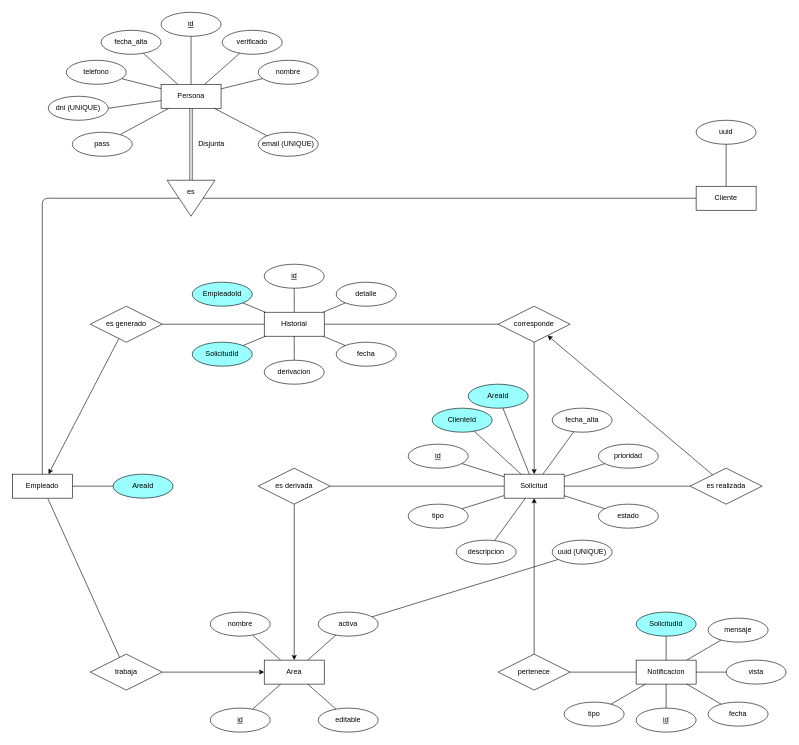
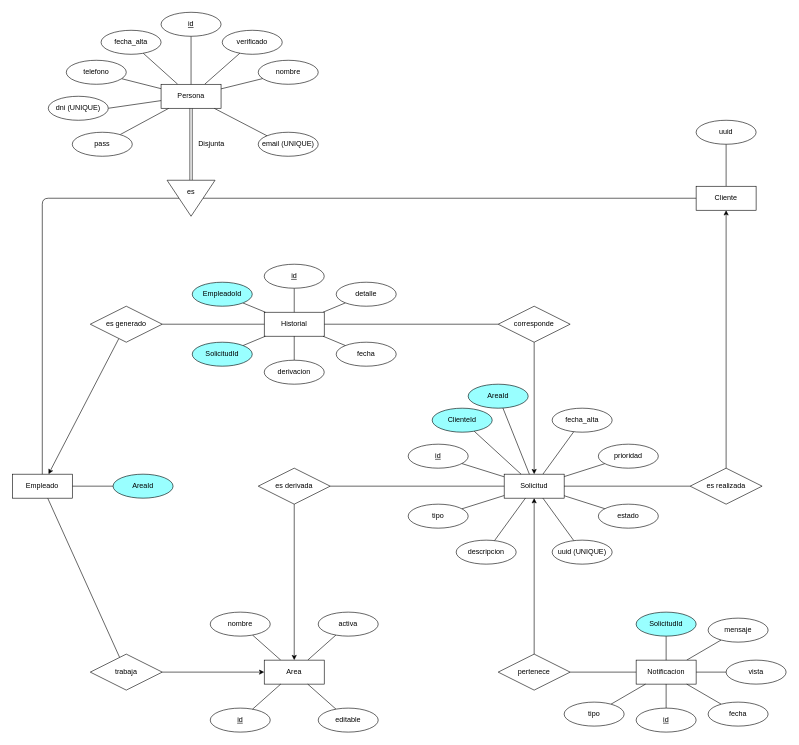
  <mxCell id="0" />
  <mxCell id="1" parent="0" />
- <mxCell id="2" style="edgeStyle=none;orthogonalLoop=1;jettySize=auto;html=1;endArrow=classic;" edge="1" parent="1" source="47" target="45"><mxGeometry relative="1" as="geometry" /></mxCell>
+ <mxCell id="2" style="edgeStyle=none;orthogonalLoop=1;jettySize=auto;html=1;endArrow=classic;" edge="1" parent="1" source="47" target="4"><mxGeometry relative="1" as="geometry" /></mxCell>
  <mxCell id="3" style="edgeStyle=none;orthogonalLoop=1;jettySize=auto;html=1;endArrow=none;" edge="1" parent="1" source="4" target="64"><mxGeometry relative="1" as="geometry" /></mxCell>
  <mxCell id="4" value="Cliente" style="whiteSpace=wrap;html=1;align=center;" vertex="1" parent="1"><mxGeometry x="1160" y="310" width="100" height="40" as="geometry" /></mxCell>
  <mxCell id="5" style="edgeStyle=none;orthogonalLoop=1;jettySize=auto;html=1;endArrow=classic;" edge="1" parent="1" source="41" target="8"><mxGeometry relative="1" as="geometry" /></mxCell>
  <mxCell id="6" style="edgeStyle=none;orthogonalLoop=1;jettySize=auto;html=1;endArrow=none;" edge="1" parent="1" source="8" target="51"><mxGeometry relative="1" as="geometry" /></mxCell>
  <mxCell id="7" style="edgeStyle=none;orthogonalLoop=1;jettySize=auto;html=1;endArrow=none;" edge="1" parent="1" source="8" target="63"><mxGeometry relative="1" as="geometry" /></mxCell>
  <mxCell id="8" value="Empleado" style="whiteSpace=wrap;html=1;align=center;" vertex="1" parent="1"><mxGeometry x="20" y="790" width="100" height="40" as="geometry" /></mxCell>
  <mxCell id="9" style="edgeStyle=none;orthogonalLoop=1;jettySize=auto;html=1;endArrow=classic;" edge="1" parent="1" source="43" target="12"><mxGeometry relative="1" as="geometry" /></mxCell>
  <mxCell id="10" style="edgeStyle=none;orthogonalLoop=1;jettySize=auto;html=1;endArrow=none;" edge="1" parent="1" source="12" target="65"><mxGeometry relative="1" as="geometry" /></mxCell>
  <mxCell id="11" style="edgeStyle=none;orthogonalLoop=1;jettySize=auto;html=1;endArrow=none;" edge="1" parent="1" source="12" target="66"><mxGeometry relative="1" as="geometry" /></mxCell>
  <mxCell id="12" value="Area" style="whiteSpace=wrap;html=1;align=center;" vertex="1" parent="1"><mxGeometry x="440" y="1100" width="100" height="40" as="geometry" /></mxCell>
  <mxCell id="13" style="edgeStyle=none;orthogonalLoop=1;jettySize=auto;html=1;endArrow=none;" edge="1" parent="1" source="16" target="86"><mxGeometry relative="1" as="geometry" /></mxCell>
  <mxCell id="14" style="edgeStyle=none;orthogonalLoop=1;jettySize=auto;html=1;endArrow=none;" edge="1" parent="1" source="16" target="89"><mxGeometry relative="1" as="geometry" /></mxCell>
  <mxCell id="15" style="edgeStyle=none;orthogonalLoop=1;jettySize=auto;html=1;endArrow=none;" edge="1" parent="1" source="16" target="94"><mxGeometry relative="1" as="geometry" /></mxCell>
  <mxCell id="16" value="Solicitud" style="whiteSpace=wrap;html=1;align=center;" vertex="1" parent="1"><mxGeometry x="840" y="790" width="100" height="40" as="geometry" /></mxCell>
  <mxCell id="17" style="edgeStyle=none;orthogonalLoop=1;jettySize=auto;html=1;endArrow=none;" edge="1" parent="1" source="19" target="69"><mxGeometry relative="1" as="geometry" /></mxCell>
  <mxCell id="18" style="edgeStyle=none;orthogonalLoop=1;jettySize=auto;html=1;endArrow=none;" edge="1" parent="1" source="19" target="76"><mxGeometry relative="1" as="geometry" /></mxCell>
  <mxCell id="19" value="Notificacion" style="whiteSpace=wrap;html=1;align=center;" vertex="1" parent="1"><mxGeometry x="1060" y="1100" width="100" height="40" as="geometry" /></mxCell>
  <mxCell id="20" style="edgeStyle=none;orthogonalLoop=1;jettySize=auto;html=1;endArrow=none;" edge="1" parent="1" source="22" target="45"><mxGeometry relative="1" as="geometry" /></mxCell>
  <mxCell id="21" style="edgeStyle=none;orthogonalLoop=1;jettySize=auto;html=1;endArrow=none;" edge="1" parent="1" source="22" target="77"><mxGeometry relative="1" as="geometry" /></mxCell>
  <mxCell id="22" value="Historial" style="whiteSpace=wrap;html=1;align=center;" vertex="1" parent="1"><mxGeometry x="440" y="520" width="100" height="40" as="geometry" /></mxCell>
  <mxCell id="23" value="id" style="ellipse;whiteSpace=wrap;html=1;align=center;fontStyle=4;" vertex="1" parent="1"><mxGeometry x="350" y="1180" width="100" height="40" as="geometry" /></mxCell>
  <mxCell id="24" style="edgeStyle=none;orthogonalLoop=1;jettySize=auto;html=1;endArrow=none;shape=link;" edge="1" parent="1" source="31" target="34"><mxGeometry relative="1" as="geometry" /></mxCell>
  <mxCell id="25" style="edgeStyle=none;orthogonalLoop=1;jettySize=auto;html=1;endArrow=none;" edge="1" parent="1" source="31" target="55"><mxGeometry relative="1" as="geometry" /></mxCell>
  <mxCell id="26" style="edgeStyle=none;orthogonalLoop=1;jettySize=auto;html=1;entryX=0;entryY=0;entryDx=0;entryDy=0;endArrow=none;" edge="1" parent="1" source="31" target="59"><mxGeometry relative="1" as="geometry" /></mxCell>
  <mxCell id="27" style="edgeStyle=none;orthogonalLoop=1;jettySize=auto;html=1;endArrow=none;" edge="1" parent="1" source="31" target="56"><mxGeometry relative="1" as="geometry" /></mxCell>
  <mxCell id="28" style="edgeStyle=none;orthogonalLoop=1;jettySize=auto;html=1;endArrow=none;" edge="1" parent="1" source="31" target="60"><mxGeometry relative="1" as="geometry" /></mxCell>
  <mxCell id="29" style="edgeStyle=none;orthogonalLoop=1;jettySize=auto;html=1;endArrow=none;" edge="1" parent="1" source="31" target="62"><mxGeometry relative="1" as="geometry" /></mxCell>
  <mxCell id="30" style="edgeStyle=none;orthogonalLoop=1;jettySize=auto;html=1;endArrow=none;" edge="1" parent="1" source="31" target="61"><mxGeometry relative="1" as="geometry" /></mxCell>
  <mxCell id="31" value="Persona" style="whiteSpace=wrap;html=1;align=center;" vertex="1" parent="1"><mxGeometry x="268" y="140" width="100" height="40" as="geometry" /></mxCell>
  <mxCell id="32" style="edgeStyle=none;orthogonalLoop=1;jettySize=auto;html=1;endArrow=none;" edge="1" parent="1" source="34" target="8"><mxGeometry relative="1" as="geometry"><Array as="points"><mxPoint x="70" y="330" /></Array></mxGeometry></mxCell>
  <mxCell id="33" style="edgeStyle=none;orthogonalLoop=1;jettySize=auto;html=1;endArrow=none;" edge="1" parent="1" source="34" target="4"><mxGeometry relative="1" as="geometry" /></mxCell>
  <mxCell id="34" value="" style="triangle;whiteSpace=wrap;html=1;rotation=90;" vertex="1" parent="1"><mxGeometry x="288" y="290" width="60" height="80" as="geometry" /></mxCell>
  <mxCell id="35" value="" style="endArrow=none;html=1;" edge="1" parent="1" source="12" target="23"><mxGeometry width="50" height="50" relative="1" as="geometry"><mxPoint x="90" y="690" as="sourcePoint" /><mxPoint x="140" y="640" as="targetPoint" /></mxGeometry></mxCell>
  <mxCell id="36" style="edgeStyle=none;orthogonalLoop=1;jettySize=auto;html=1;endArrow=none;" edge="1" parent="1" source="37" target="22"><mxGeometry relative="1" as="geometry" /></mxCell>
  <mxCell id="37" value="id" style="ellipse;whiteSpace=wrap;html=1;align=center;fontStyle=4;" vertex="1" parent="1"><mxGeometry x="440" y="440" width="100" height="40" as="geometry" /></mxCell>
  <mxCell id="38" style="edgeStyle=none;orthogonalLoop=1;jettySize=auto;html=1;endArrow=none;" edge="1" parent="1" source="39" target="31"><mxGeometry relative="1" as="geometry" /></mxCell>
  <mxCell id="39" value="id" style="ellipse;whiteSpace=wrap;html=1;align=center;fontStyle=4;" vertex="1" parent="1"><mxGeometry x="268" y="20" width="100" height="40" as="geometry" /></mxCell>
  <mxCell id="40" style="edgeStyle=none;orthogonalLoop=1;jettySize=auto;html=1;endArrow=none;" edge="1" parent="1" source="41" target="22"><mxGeometry relative="1" as="geometry" /></mxCell>
  <mxCell id="41" value="es generado" style="shape=rhombus;perimeter=rhombusPerimeter;whiteSpace=wrap;html=1;align=center;" vertex="1" parent="1"><mxGeometry x="150" y="510" width="120" height="60" as="geometry" /></mxCell>
  <mxCell id="42" style="edgeStyle=none;orthogonalLoop=1;jettySize=auto;html=1;endArrow=none;" edge="1" parent="1" source="43" target="16"><mxGeometry relative="1" as="geometry" /></mxCell>
  <mxCell id="43" value="es derivada" style="shape=rhombus;perimeter=rhombusPerimeter;whiteSpace=wrap;html=1;align=center;" vertex="1" parent="1"><mxGeometry x="430" y="780" width="120" height="60" as="geometry" /></mxCell>
  <mxCell id="44" style="edgeStyle=none;orthogonalLoop=1;jettySize=auto;html=1;endArrow=classic;" edge="1" parent="1" source="45" target="16"><mxGeometry relative="1" as="geometry" /></mxCell>
  <mxCell id="45" value="corresponde" style="shape=rhombus;perimeter=rhombusPerimeter;whiteSpace=wrap;html=1;align=center;" vertex="1" parent="1"><mxGeometry x="830" y="510" width="120" height="60" as="geometry" /></mxCell>
  <mxCell id="46" style="edgeStyle=none;orthogonalLoop=1;jettySize=auto;html=1;endArrow=none;" edge="1" parent="1" source="47" target="16"><mxGeometry relative="1" as="geometry" /></mxCell>
  <mxCell id="47" value="es realizada" style="shape=rhombus;perimeter=rhombusPerimeter;whiteSpace=wrap;html=1;align=center;" vertex="1" parent="1"><mxGeometry x="1150" y="780" width="120" height="60" as="geometry" /></mxCell>
  <mxCell id="48" style="edgeStyle=none;orthogonalLoop=1;jettySize=auto;html=1;endArrow=none;" edge="1" parent="1" source="49" target="19"><mxGeometry relative="1" as="geometry" /></mxCell>
  <mxCell id="49" value="pertenece" style="shape=rhombus;perimeter=rhombusPerimeter;whiteSpace=wrap;html=1;align=center;" vertex="1" parent="1"><mxGeometry x="830" y="1090" width="120" height="60" as="geometry" /></mxCell>
  <mxCell id="50" style="edgeStyle=none;orthogonalLoop=1;jettySize=auto;html=1;endArrow=classic;" edge="1" parent="1" source="51" target="12"><mxGeometry relative="1" as="geometry" /></mxCell>
  <mxCell id="51" value="trabaja" style="shape=rhombus;perimeter=rhombusPerimeter;whiteSpace=wrap;html=1;align=center;" vertex="1" parent="1"><mxGeometry x="150" y="1090" width="120" height="60" as="geometry" /></mxCell>
  <mxCell id="52" value="Disjunta" style="text;html=1;strokeColor=none;fillColor=none;align=center;verticalAlign=middle;whiteSpace=wrap;rounded=0;" vertex="1" parent="1"><mxGeometry x="332" y="230" width="40" height="20" as="geometry" /></mxCell>
  <mxCell id="53" value="es" style="text;html=1;strokeColor=none;fillColor=none;align=center;verticalAlign=middle;whiteSpace=wrap;rounded=0;" vertex="1" parent="1"><mxGeometry x="298" y="310" width="40" height="20" as="geometry" /></mxCell>
  <mxCell id="54" value="" style="endArrow=classic;html=1;" edge="1" parent="1" source="49" target="16"><mxGeometry width="50" height="50" relative="1" as="geometry"><mxPoint x="810" y="910" as="sourcePoint" /><mxPoint x="860" y="860" as="targetPoint" /></mxGeometry></mxCell>
  <mxCell id="55" value="nombre" style="ellipse;whiteSpace=wrap;html=1;align=center;" vertex="1" parent="1"><mxGeometry x="430" y="100" width="100" height="40" as="geometry" /></mxCell>
  <mxCell id="56" value="telefono" style="ellipse;whiteSpace=wrap;html=1;align=center;" vertex="1" parent="1"><mxGeometry x="110" y="100" width="100" height="40" as="geometry" /></mxCell>
  <mxCell id="57" style="edgeStyle=none;orthogonalLoop=1;jettySize=auto;html=1;exitX=1;exitY=0.5;exitDx=0;exitDy=0;endArrow=none;" edge="1" parent="1" source="58" target="31"><mxGeometry relative="1" as="geometry" /></mxCell>
  <mxCell id="58" value="dni (UNIQUE)" style="ellipse;whiteSpace=wrap;html=1;align=center;" vertex="1" parent="1"><mxGeometry x="80" y="160" width="100" height="40" as="geometry" /></mxCell>
  <mxCell id="59" value="email (UNIQUE)" style="ellipse;whiteSpace=wrap;html=1;align=center;" vertex="1" parent="1"><mxGeometry x="430" y="220" width="100" height="40" as="geometry" /></mxCell>
  <mxCell id="60" value="pass" style="ellipse;whiteSpace=wrap;html=1;align=center;" vertex="1" parent="1"><mxGeometry x="120" y="220" width="100" height="40" as="geometry" /></mxCell>
  <mxCell id="61" value="fecha_alta" style="ellipse;whiteSpace=wrap;html=1;align=center;" vertex="1" parent="1"><mxGeometry x="168" y="50" width="100" height="40" as="geometry" /></mxCell>
  <mxCell id="62" value="verificado" style="ellipse;whiteSpace=wrap;html=1;align=center;" vertex="1" parent="1"><mxGeometry x="370" y="50" width="100" height="40" as="geometry" /></mxCell>
  <mxCell id="63" value="AreaId" style="ellipse;whiteSpace=wrap;html=1;align=center;fillColor=#99FFFF;" vertex="1" parent="1"><mxGeometry x="188" y="790" width="100" height="40" as="geometry" /></mxCell>
  <mxCell id="64" value="uuid" style="ellipse;whiteSpace=wrap;html=1;align=center;" vertex="1" parent="1"><mxGeometry x="1160" y="200" width="100" height="40" as="geometry" /></mxCell>
  <mxCell id="65" value="nombre" style="ellipse;whiteSpace=wrap;html=1;align=center;" vertex="1" parent="1"><mxGeometry x="350" y="1020" width="100" height="40" as="geometry" /></mxCell>
  <mxCell id="66" value="activa" style="ellipse;whiteSpace=wrap;html=1;align=center;" vertex="1" parent="1"><mxGeometry x="530" y="1020" width="100" height="40" as="geometry" /></mxCell>
  <mxCell id="67" style="edgeStyle=none;orthogonalLoop=1;jettySize=auto;html=1;endArrow=none;" edge="1" parent="1" source="68" target="12"><mxGeometry relative="1" as="geometry" /></mxCell>
  <mxCell id="68" value="editable" style="ellipse;whiteSpace=wrap;html=1;align=center;" vertex="1" parent="1"><mxGeometry x="530" y="1180" width="100" height="40" as="geometry" /></mxCell>
  <mxCell id="69" value="mensaje" style="ellipse;whiteSpace=wrap;html=1;align=center;" vertex="1" parent="1"><mxGeometry x="1180" y="1030" width="100" height="40" as="geometry" /></mxCell>
  <mxCell id="70" style="edgeStyle=none;orthogonalLoop=1;jettySize=auto;html=1;endArrow=none;" edge="1" parent="1" source="71" target="19"><mxGeometry relative="1" as="geometry" /></mxCell>
  <mxCell id="71" value="id" style="ellipse;whiteSpace=wrap;html=1;align=center;fontStyle=4;" vertex="1" parent="1"><mxGeometry x="1060" y="1180" width="100" height="40" as="geometry" /></mxCell>
  <mxCell id="72" style="edgeStyle=none;orthogonalLoop=1;jettySize=auto;html=1;endArrow=none;" edge="1" parent="1" source="73" target="19"><mxGeometry relative="1" as="geometry" /></mxCell>
  <mxCell id="73" value="SolicitudId" style="ellipse;whiteSpace=wrap;html=1;align=center;fillColor=#99FFFF;" vertex="1" parent="1"><mxGeometry x="1060" y="1020" width="100" height="40" as="geometry" /></mxCell>
  <mxCell id="74" style="edgeStyle=none;orthogonalLoop=1;jettySize=auto;html=1;endArrow=none;" edge="1" parent="1" source="75" target="19"><mxGeometry relative="1" as="geometry" /></mxCell>
  <mxCell id="75" value="fecha" style="ellipse;whiteSpace=wrap;html=1;align=center;" vertex="1" parent="1"><mxGeometry x="1180" y="1170" width="100" height="40" as="geometry" /></mxCell>
  <mxCell id="76" value="vista" style="ellipse;whiteSpace=wrap;html=1;align=center;" vertex="1" parent="1"><mxGeometry x="1210" y="1100" width="100" height="40" as="geometry" /></mxCell>
  <mxCell id="77" value="detalle" style="ellipse;whiteSpace=wrap;html=1;align=center;" vertex="1" parent="1"><mxGeometry x="560" y="470" width="100" height="40" as="geometry" /></mxCell>
  <mxCell id="78" style="edgeStyle=none;orthogonalLoop=1;jettySize=auto;html=1;endArrow=none;" edge="1" parent="1" source="79" target="22"><mxGeometry relative="1" as="geometry" /></mxCell>
  <mxCell id="79" value="fecha" style="ellipse;whiteSpace=wrap;html=1;align=center;" vertex="1" parent="1"><mxGeometry x="560" y="570" width="100" height="40" as="geometry" /></mxCell>
  <mxCell id="80" style="edgeStyle=none;orthogonalLoop=1;jettySize=auto;html=1;endArrow=none;" edge="1" parent="1" source="81" target="22"><mxGeometry relative="1" as="geometry" /></mxCell>
  <mxCell id="81" value="derivacion" style="ellipse;whiteSpace=wrap;html=1;align=center;" vertex="1" parent="1"><mxGeometry x="440" y="600" width="100" height="40" as="geometry" /></mxCell>
  <mxCell id="82" style="edgeStyle=none;orthogonalLoop=1;jettySize=auto;html=1;endArrow=none;" edge="1" parent="1" source="83" target="22"><mxGeometry relative="1" as="geometry" /></mxCell>
  <mxCell id="83" value="EmpleadoId" style="ellipse;whiteSpace=wrap;html=1;align=center;fillColor=#99FFFF;" vertex="1" parent="1"><mxGeometry x="320" y="470" width="100" height="40" as="geometry" /></mxCell>
  <mxCell id="84" style="edgeStyle=none;orthogonalLoop=1;jettySize=auto;html=1;endArrow=none;" edge="1" parent="1" source="85" target="22"><mxGeometry relative="1" as="geometry" /></mxCell>
  <mxCell id="85" value="SolicitudId" style="ellipse;whiteSpace=wrap;html=1;align=center;fillColor=#99FFFF;" vertex="1" parent="1"><mxGeometry x="320" y="570" width="100" height="40" as="geometry" /></mxCell>
  <mxCell id="86" value="id" style="ellipse;whiteSpace=wrap;html=1;align=center;fontStyle=4;" vertex="1" parent="1"><mxGeometry x="680" y="740" width="100" height="40" as="geometry" /></mxCell>
  <mxCell id="87" style="edgeStyle=none;orthogonalLoop=1;jettySize=auto;html=1;endArrow=none;" edge="1" parent="1" source="88" target="16"><mxGeometry relative="1" as="geometry" /></mxCell>
  <mxCell id="88" value="ClienteId" style="ellipse;whiteSpace=wrap;html=1;align=center;fillColor=#99FFFF;" vertex="1" parent="1"><mxGeometry x="720" y="680" width="100" height="40" as="geometry" /></mxCell>
  <mxCell id="89" value="fecha_alta" style="ellipse;whiteSpace=wrap;html=1;align=center;" vertex="1" parent="1"><mxGeometry x="920" y="680" width="100" height="40" as="geometry" /></mxCell>
  <mxCell id="90" style="edgeStyle=none;orthogonalLoop=1;jettySize=auto;html=1;endArrow=none;" edge="1" parent="1" source="91" target="16"><mxGeometry relative="1" as="geometry" /></mxCell>
  <mxCell id="91" value="tipo" style="ellipse;whiteSpace=wrap;html=1;align=center;" vertex="1" parent="1"><mxGeometry x="680" y="840" width="100" height="40" as="geometry" /></mxCell>
  <mxCell id="92" style="edgeStyle=none;orthogonalLoop=1;jettySize=auto;html=1;endArrow=none;" edge="1" parent="1" source="93" target="16"><mxGeometry relative="1" as="geometry" /></mxCell>
  <mxCell id="93" value="descripcion" style="ellipse;whiteSpace=wrap;html=1;align=center;" vertex="1" parent="1"><mxGeometry x="760" y="900" width="100" height="40" as="geometry" /></mxCell>
  <mxCell id="94" value="prioridad" style="ellipse;whiteSpace=wrap;html=1;align=center;" vertex="1" parent="1"><mxGeometry x="997" y="740" width="100" height="40" as="geometry" /></mxCell>
  <mxCell id="95" style="edgeStyle=none;orthogonalLoop=1;jettySize=auto;html=1;endArrow=none;" edge="1" parent="1" source="96" target="16"><mxGeometry relative="1" as="geometry" /></mxCell>
  <mxCell id="96" value="estado" style="ellipse;whiteSpace=wrap;html=1;align=center;" vertex="1" parent="1"><mxGeometry x="997" y="840" width="100" height="40" as="geometry" /></mxCell>
- <mxCell id="97" style="edgeStyle=none;orthogonalLoop=1;jettySize=auto;html=1;endArrow=none;" edge="1" parent="1" source="98" target="66"><mxGeometry relative="1" as="geometry" /></mxCell>
+ <mxCell id="97" style="edgeStyle=none;orthogonalLoop=1;jettySize=auto;html=1;endArrow=none;" edge="1" parent="1" source="98" target="16"><mxGeometry relative="1" as="geometry" /></mxCell>
  <mxCell id="98" value="uuid (UNIQUE)" style="ellipse;whiteSpace=wrap;html=1;align=center;" vertex="1" parent="1"><mxGeometry x="920" y="900" width="100" height="40" as="geometry" /></mxCell>
  <mxCell id="99" style="edgeStyle=none;orthogonalLoop=1;jettySize=auto;html=1;endArrow=none;" edge="1" parent="1" source="100" target="16"><mxGeometry relative="1" as="geometry" /></mxCell>
  <mxCell id="100" value="AreaId" style="ellipse;whiteSpace=wrap;html=1;align=center;fillColor=#99FFFF;" vertex="1" parent="1"><mxGeometry x="780" y="640" width="100" height="40" as="geometry" /></mxCell>
  <mxCell id="101" style="edgeStyle=none;orthogonalLoop=1;jettySize=auto;html=1;endArrow=none;" edge="1" parent="1" source="102" target="19"><mxGeometry relative="1" as="geometry" /></mxCell>
  <mxCell id="102" value="tipo" style="ellipse;whiteSpace=wrap;html=1;align=center;fillColor=#FFFFFF;" vertex="1" parent="1"><mxGeometry x="940" y="1170" width="100" height="40" as="geometry" /></mxCell>
